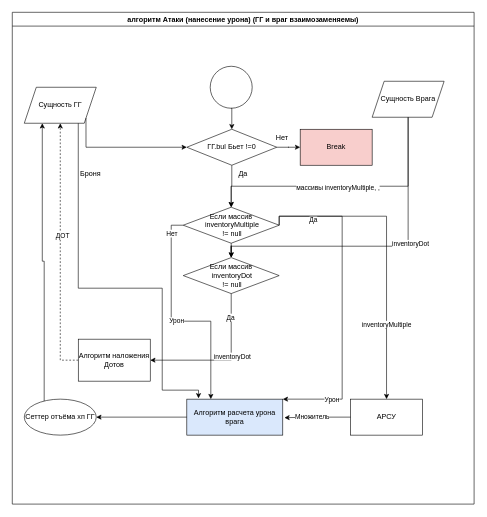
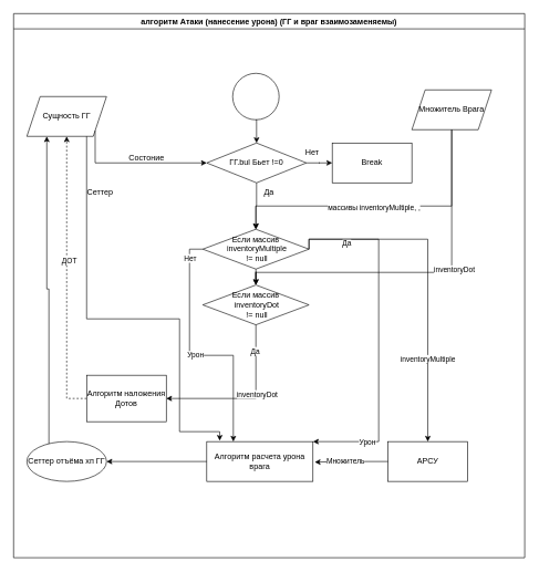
  <mxCell id="0" />
  <mxCell id="1" parent="0" />
  <mxCell id="2" value="" style="group" vertex="1" connectable="0" parent="1"><mxGeometry x="20" y="20" width="770" height="820" as="geometry" /></mxCell>
  <mxCell id="3" value="алгоритм Атаки (нанесение урона) (ГГ и враг взаимозаменяемы)" style="swimlane;whiteSpace=wrap;html=1;startSize=23;container=0;" vertex="1" parent="2"><mxGeometry width="770" height="820" as="geometry" /></mxCell>
  <mxCell id="4" value="Если массив&lt;br&gt;&amp;nbsp;inventoryMultiple&lt;br&gt;&amp;nbsp;!= null" style="shape=rhombus;perimeter=rhombusPerimeter;whiteSpace=wrap;html=1;align=center;container=0;" vertex="1" parent="3"><mxGeometry x="285" y="325" width="160" height="60" as="geometry" /></mxCell>
  <mxCell id="5" value="Если массив&lt;br&gt;&amp;nbsp;inventoryDot&lt;br&gt;&amp;nbsp;!= null" style="shape=rhombus;perimeter=rhombusPerimeter;whiteSpace=wrap;html=1;align=center;container=0;" vertex="1" parent="3"><mxGeometry x="285" y="409" width="160" height="60" as="geometry" /></mxCell>
  <mxCell id="6" style="edgeStyle=orthogonalEdgeStyle;rounded=0;orthogonalLoop=1;jettySize=auto;html=1;exitX=0.5;exitY=1;exitDx=0;exitDy=0;" edge="1" parent="3" source="4" target="5"><mxGeometry relative="1" as="geometry" /></mxCell>
  <mxCell id="7" value="" style="ellipse;whiteSpace=wrap;html=1;aspect=fixed;" vertex="1" parent="3"><mxGeometry x="330" y="90" width="70" height="70" as="geometry" /></mxCell>
  <mxCell id="8" value="Сущность ГГ" style="shape=parallelogram;perimeter=parallelogramPerimeter;whiteSpace=wrap;html=1;fixedSize=1;container=0;" vertex="1" parent="3"><mxGeometry x="20" y="125" width="120" height="60" as="geometry" /></mxCell>
  <mxCell id="9" style="edgeStyle=orthogonalEdgeStyle;rounded=0;orthogonalLoop=1;jettySize=auto;html=1;exitX=0.25;exitY=0;exitDx=0;exitDy=0;entryX=0.25;entryY=1;entryDx=0;entryDy=0;" edge="1" parent="3" source="14" target="8"><mxGeometry relative="1" as="geometry" /></mxCell>
  <mxCell id="10" style="edgeStyle=orthogonalEdgeStyle;rounded=0;orthogonalLoop=1;jettySize=auto;html=1;exitX=0;exitY=0.5;exitDx=0;exitDy=0;entryX=0.5;entryY=1;entryDx=0;entryDy=0;dashed=1;" edge="1" parent="3" source="21" target="8"><mxGeometry relative="1" as="geometry" /></mxCell>
  <mxCell id="11" value="ДОТ" style="edgeLabel;html=1;align=center;verticalAlign=middle;resizable=0;points=[];container=0;" vertex="1" connectable="0" parent="10"><mxGeometry x="0.119" y="-3" relative="1" as="geometry"><mxPoint as="offset" /></mxGeometry></mxCell>
- <mxCell id="12" value="Броня" style="text;html=1;align=center;verticalAlign=middle;resizable=0;points=[];autosize=1;strokeColor=none;fillColor=none;container=0;" vertex="1" parent="3"><mxGeometry x="100" y="255" width="60" height="30" as="geometry" /></mxCell>
+ <mxCell id="12" value="Сеттер" style="text;html=1;align=center;verticalAlign=middle;resizable=0;points=[];autosize=1;strokeColor=none;fillColor=none;container=0;" vertex="1" parent="3"><mxGeometry x="100" y="255" width="60" height="30" as="geometry" /></mxCell>
+ <mxCell id="13" value="Состоние" style="text;html=1;align=center;verticalAlign=middle;resizable=0;points=[];autosize=1;strokeColor=none;fillColor=none;container=0;" vertex="1" parent="3"><mxGeometry x="160" y="203" width="80" height="30" as="geometry" /></mxCell>
  <mxCell id="14" value="Сеттер отъёма хп ГГ" style="ellipse;whiteSpace=wrap;html=1;container=0;" vertex="1" parent="3"><mxGeometry x="20" y="645" width="120" height="60" as="geometry" /></mxCell>
- <mxCell id="15" value="Алгоритм расчета урона врага" style="rounded=0;whiteSpace=wrap;html=1;container=0;fillColor=#dae8fc;" vertex="1" parent="3"><mxGeometry x="291" y="645" width="160" height="60" as="geometry" /></mxCell>
+ <mxCell id="15" value="Алгоритм расчета урона врага" style="rounded=0;whiteSpace=wrap;html=1;container=0;" vertex="1" parent="3"><mxGeometry x="291" y="645" width="160" height="60" as="geometry" /></mxCell>
  <mxCell id="16" style="edgeStyle=orthogonalEdgeStyle;rounded=0;orthogonalLoop=1;jettySize=auto;html=1;exitX=0.75;exitY=1;exitDx=0;exitDy=0;entryX=0.122;entryY=-0.023;entryDx=0;entryDy=0;entryPerimeter=0;" edge="1" parent="3" source="8" target="15"><mxGeometry relative="1" as="geometry"><Array as="points"><mxPoint x="110" y="460" /><mxPoint x="250" y="460" /><mxPoint x="250" y="630" /><mxPoint x="311" y="630" /></Array></mxGeometry></mxCell>
  <mxCell id="17" style="edgeStyle=orthogonalEdgeStyle;rounded=0;orthogonalLoop=1;jettySize=auto;html=1;exitX=0;exitY=0.5;exitDx=0;exitDy=0;entryX=1;entryY=0.5;entryDx=0;entryDy=0;" edge="1" parent="3" source="15" target="14"><mxGeometry relative="1" as="geometry" /></mxCell>
  <mxCell id="18" value="АРСУ" style="rounded=0;whiteSpace=wrap;html=1;container=0;" vertex="1" parent="3"><mxGeometry x="564" y="645" width="120" height="60" as="geometry" /></mxCell>
  <mxCell id="19" style="edgeStyle=orthogonalEdgeStyle;rounded=0;orthogonalLoop=1;jettySize=auto;html=1;exitX=0;exitY=0.5;exitDx=0;exitDy=0;entryX=1.017;entryY=0.515;entryDx=0;entryDy=0;entryPerimeter=0;" edge="1" parent="3" source="18" target="15"><mxGeometry relative="1" as="geometry" /></mxCell>
  <mxCell id="20" value="Множитель" style="edgeLabel;html=1;align=center;verticalAlign=middle;resizable=0;points=[];container=0;" vertex="1" connectable="0" parent="19"><mxGeometry x="0.167" y="-2" relative="1" as="geometry"><mxPoint as="offset" /></mxGeometry></mxCell>
  <mxCell id="21" value="Алгоритм наложения Дотов" style="rounded=0;whiteSpace=wrap;html=1;container=0;" vertex="1" parent="3"><mxGeometry x="110" y="545" width="120" height="70" as="geometry" /></mxCell>
  <mxCell id="22" style="edgeStyle=orthogonalEdgeStyle;rounded=0;orthogonalLoop=1;jettySize=auto;html=1;entryX=0.5;entryY=0;entryDx=0;entryDy=0;exitX=1;exitY=0.5;exitDx=0;exitDy=0;" edge="1" parent="3" source="4" target="18"><mxGeometry relative="1" as="geometry"><Array as="points"><mxPoint x="624" y="340" /></Array><mxPoint x="490" y="350" as="sourcePoint" /></mxGeometry></mxCell>
  <mxCell id="23" value="Да" style="edgeLabel;html=1;align=center;verticalAlign=middle;resizable=0;points=[];container=0;" vertex="1" connectable="0" parent="22"><mxGeometry x="-0.409" y="-1" relative="1" as="geometry"><mxPoint x="-76" y="4" as="offset" /></mxGeometry></mxCell>
  <mxCell id="24" value="inventoryMultiple" style="edgeLabel;html=1;align=center;verticalAlign=middle;resizable=0;points=[];container=0;" vertex="1" connectable="0" parent="22"><mxGeometry x="0.162" y="-1" relative="1" as="geometry"><mxPoint y="84" as="offset" /></mxGeometry></mxCell>
  <mxCell id="25" style="edgeStyle=orthogonalEdgeStyle;rounded=0;orthogonalLoop=1;jettySize=auto;html=1;exitX=1;exitY=1;exitDx=0;exitDy=0;entryX=0;entryY=0.5;entryDx=0;entryDy=0;" edge="1" parent="3" source="8" target="33"><mxGeometry relative="1" as="geometry"><Array as="points"><mxPoint x="123" y="225" /></Array></mxGeometry></mxCell>
  <mxCell id="26" style="edgeStyle=orthogonalEdgeStyle;rounded=0;orthogonalLoop=1;jettySize=auto;html=1;exitX=0.5;exitY=1;exitDx=0;exitDy=0;entryX=1;entryY=0.5;entryDx=0;entryDy=0;" edge="1" parent="3" source="5" target="21"><mxGeometry relative="1" as="geometry" /></mxCell>
  <mxCell id="27" value="Да" style="edgeLabel;html=1;align=center;verticalAlign=middle;resizable=0;points=[];container=0;" vertex="1" connectable="0" parent="26"><mxGeometry x="-0.681" y="-2" relative="1" as="geometry"><mxPoint as="offset" /></mxGeometry></mxCell>
  <mxCell id="28" value="inventoryDot" style="edgeLabel;html=1;align=center;verticalAlign=middle;resizable=0;points=[];" vertex="1" connectable="0" parent="26"><mxGeometry x="-0.156" y="1" relative="1" as="geometry"><mxPoint as="offset" /></mxGeometry></mxCell>
  <mxCell id="29" style="edgeStyle=orthogonalEdgeStyle;rounded=0;orthogonalLoop=1;jettySize=auto;html=1;exitX=0;exitY=0.5;exitDx=0;exitDy=0;entryX=0.25;entryY=0;entryDx=0;entryDy=0;" edge="1" parent="3" source="4" target="15"><mxGeometry relative="1" as="geometry" /></mxCell>
  <mxCell id="30" value="Нет" style="edgeLabel;html=1;align=center;verticalAlign=middle;resizable=0;points=[];container=0;" vertex="1" connectable="0" parent="29"><mxGeometry x="-0.826" y="-1" relative="1" as="geometry"><mxPoint x="1" as="offset" /></mxGeometry></mxCell>
  <mxCell id="31" value="Урон" style="edgeLabel;html=1;align=center;verticalAlign=middle;resizable=0;points=[];container=0;" vertex="1" connectable="0" parent="29"><mxGeometry x="-0.0" relative="1" as="geometry"><mxPoint y="-1" as="offset" /></mxGeometry></mxCell>
  <mxCell id="32" style="edgeStyle=orthogonalEdgeStyle;rounded=0;orthogonalLoop=1;jettySize=auto;html=1;exitX=0.5;exitY=1;exitDx=0;exitDy=0;entryX=0.5;entryY=0;entryDx=0;entryDy=0;" edge="1" parent="3" source="33" target="4"><mxGeometry relative="1" as="geometry" /></mxCell>
  <mxCell id="33" value="ГГ.bul Бьет !=0" style="shape=rhombus;perimeter=rhombusPerimeter;whiteSpace=wrap;html=1;align=center;container=0;" vertex="1" parent="3"><mxGeometry x="291" y="195" width="150" height="60" as="geometry" /></mxCell>
  <mxCell id="34" value="Да" style="text;html=1;strokeColor=none;fillColor=none;align=center;verticalAlign=middle;whiteSpace=wrap;rounded=0;container=0;" vertex="1" parent="3"><mxGeometry x="355" y="255" width="60" height="30" as="geometry" /></mxCell>
- <mxCell id="35" value="Сущность Врага" style="shape=parallelogram;perimeter=parallelogramPerimeter;whiteSpace=wrap;html=1;fixedSize=1;container=0;" vertex="1" parent="3"><mxGeometry x="600" y="115" width="120" height="60" as="geometry" /></mxCell>
- <mxCell id="36" value="Break" style="rounded=0;whiteSpace=wrap;html=1;container=0;fillColor=#f8cecc;" vertex="1" parent="3"><mxGeometry x="480" y="194.999" width="120" height="60" as="geometry" /></mxCell>
+ <mxCell id="35" value="Множитель Врага" style="shape=parallelogram;perimeter=parallelogramPerimeter;whiteSpace=wrap;html=1;fixedSize=1;container=0;" vertex="1" parent="3"><mxGeometry x="600" y="115" width="120" height="60" as="geometry" /></mxCell>
+ <mxCell id="36" value="Break" style="rounded=0;whiteSpace=wrap;html=1;container=0;" vertex="1" parent="3"><mxGeometry x="480" y="194.999" width="120" height="60" as="geometry" /></mxCell>
  <mxCell id="37" style="edgeStyle=orthogonalEdgeStyle;rounded=0;orthogonalLoop=1;jettySize=auto;html=1;exitX=1;exitY=0.5;exitDx=0;exitDy=0;" edge="1" parent="3" source="33" target="36"><mxGeometry relative="1" as="geometry"><mxPoint x="490" y="224.919" as="targetPoint" /></mxGeometry></mxCell>
  <mxCell id="38" value="Нет" style="text;html=1;strokeColor=none;fillColor=none;align=center;verticalAlign=middle;whiteSpace=wrap;rounded=0;container=0;" vertex="1" parent="3"><mxGeometry x="420" y="195" width="60" height="30" as="geometry" /></mxCell>
  <mxCell id="39" style="edgeStyle=orthogonalEdgeStyle;rounded=0;orthogonalLoop=1;jettySize=auto;html=1;exitX=0.5;exitY=1;exitDx=0;exitDy=0;entryX=0.5;entryY=0;entryDx=0;entryDy=0;" edge="1" parent="3" source="35" target="4"><mxGeometry relative="1" as="geometry"><mxPoint x="630" y="225" as="targetPoint" /><Array as="points"><mxPoint x="660" y="290" /><mxPoint x="365" y="290" /></Array></mxGeometry></mxCell>
  <mxCell id="40" value="массивы&amp;nbsp;inventoryMultiple, ," style="edgeLabel;html=1;align=center;verticalAlign=middle;resizable=0;points=[];container=0;" vertex="1" connectable="0" parent="39"><mxGeometry x="-0.393" y="-1" relative="1" as="geometry"><mxPoint x="-98" y="2" as="offset" /></mxGeometry></mxCell>
  <mxCell id="41" style="edgeStyle=orthogonalEdgeStyle;rounded=0;orthogonalLoop=1;jettySize=auto;html=1;exitX=0.5;exitY=1;exitDx=0;exitDy=0;entryX=0.5;entryY=0;entryDx=0;entryDy=0;" edge="1" parent="3" source="35" target="5"><mxGeometry relative="1" as="geometry"><mxPoint x="1000" y="285" as="targetPoint" /><Array as="points"><mxPoint x="660" y="390" /><mxPoint x="365" y="390" /></Array></mxGeometry></mxCell>
  <mxCell id="42" value="inventoryDot" style="edgeLabel;html=1;align=center;verticalAlign=middle;resizable=0;points=[];container=0;" vertex="1" connectable="0" parent="41"><mxGeometry x="-0.207" y="2" relative="1" as="geometry"><mxPoint x="1" as="offset" /></mxGeometry></mxCell>
  <mxCell id="43" style="edgeStyle=orthogonalEdgeStyle;rounded=0;orthogonalLoop=1;jettySize=auto;html=1;exitX=1;exitY=0.5;exitDx=0;exitDy=0;entryX=1;entryY=0;entryDx=0;entryDy=0;" edge="1" parent="3" source="4" target="15"><mxGeometry relative="1" as="geometry"><Array as="points"><mxPoint x="550" y="340" /><mxPoint x="550" y="645" /></Array></mxGeometry></mxCell>
  <mxCell id="44" value="Урон" style="edgeLabel;html=1;align=center;verticalAlign=middle;resizable=0;points=[];" vertex="1" connectable="0" parent="43"><mxGeometry x="0.692" y="1" relative="1" as="geometry"><mxPoint as="offset" /></mxGeometry></mxCell>
  <mxCell id="45" style="edgeStyle=orthogonalEdgeStyle;rounded=0;orthogonalLoop=1;jettySize=auto;html=1;exitX=0.5;exitY=1;exitDx=0;exitDy=0;entryX=0.5;entryY=0;entryDx=0;entryDy=0;" edge="1" parent="3" source="7" target="33"><mxGeometry relative="1" as="geometry" /></mxCell>
